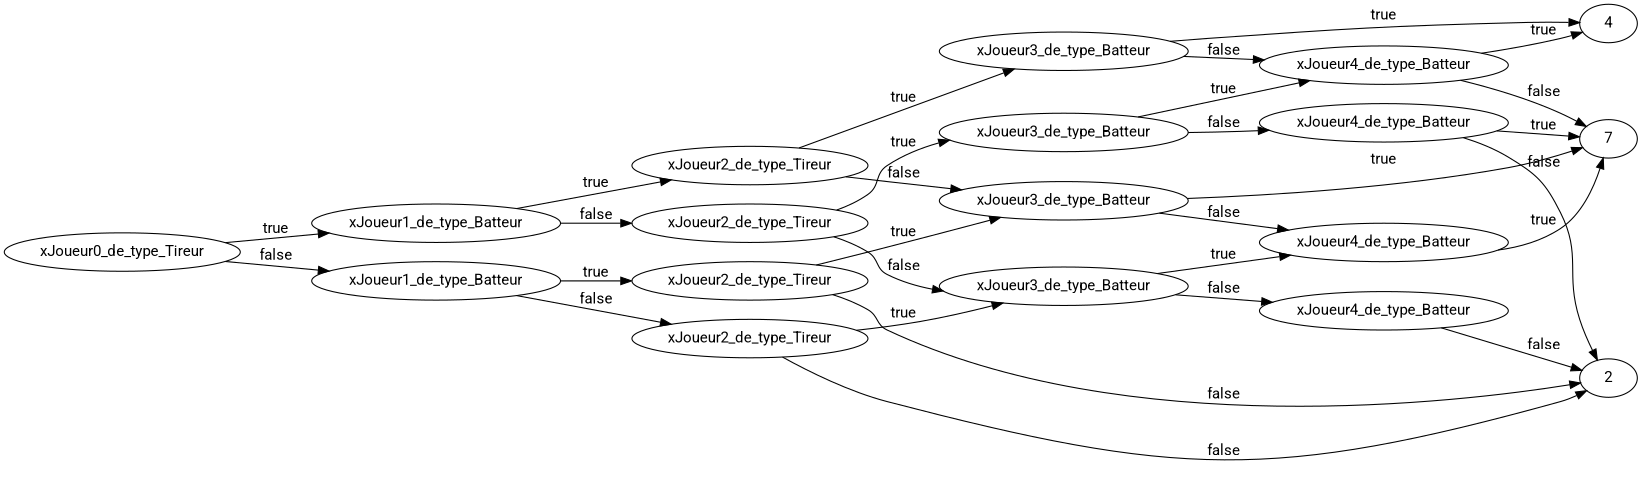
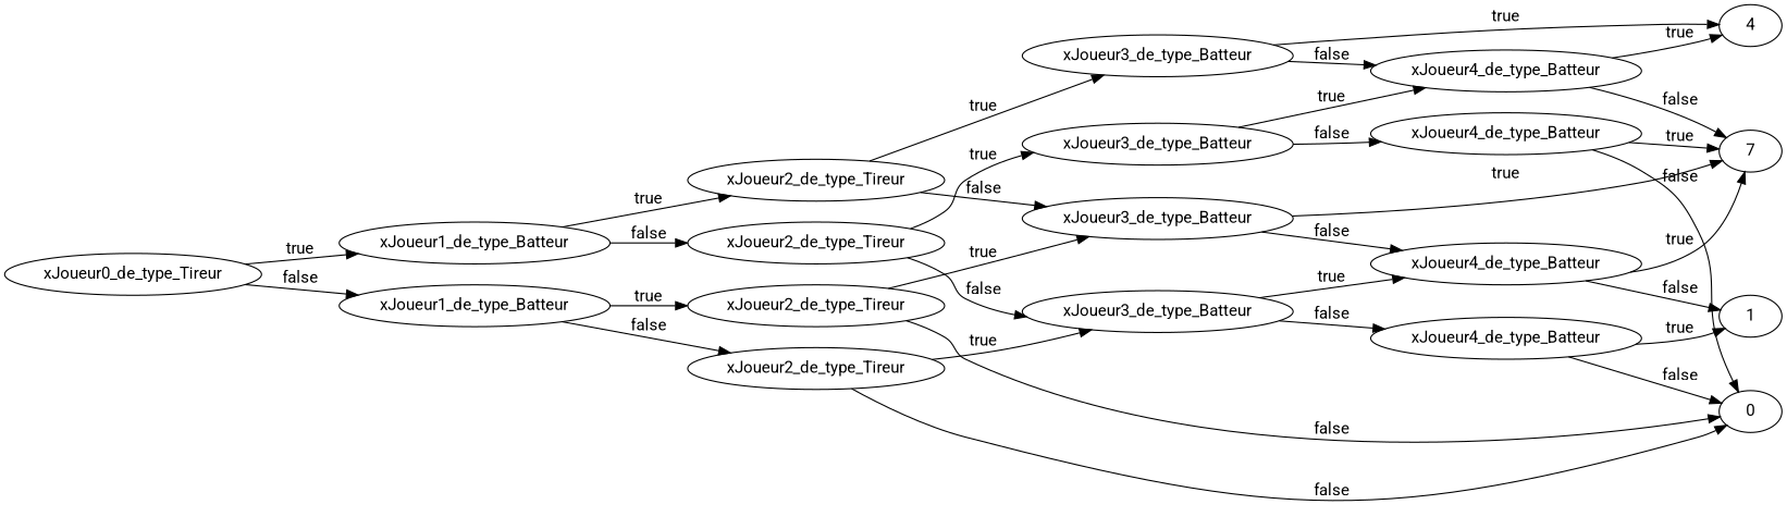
  digraph {
    fontname=Roboto
    rankdir=LR
    node [fontname=Roboto]
    edge [fontname=Roboto]
    n1 [label=xJoueur0_de_type_Tireur]
    n2 [label=xJoueur1_de_type_Batteur]
    n3 [label=xJoueur1_de_type_Batteur]
    n4 [label=xJoueur2_de_type_Tireur]
    n5 [label=xJoueur2_de_type_Tireur]
    n6 [label=xJoueur2_de_type_Tireur]
    n7 [label=xJoueur2_de_type_Tireur]
    n8 [label=xJoueur3_de_type_Batteur]
    n9 [label=xJoueur3_de_type_Batteur]
    n10 [label=xJoueur3_de_type_Batteur]
    n11 [label=xJoueur3_de_type_Batteur]
-   n12 [label=2]
+   n12 [label=0]
    n13 [label=xJoueur4_de_type_Batteur]
    n14 [label=7]
    n15 [label=xJoueur4_de_type_Batteur]
    n16 [label=xJoueur4_de_type_Batteur]
    n17 [label=4]
    n18 [label=xJoueur4_de_type_Batteur]
+   n19 [label=1]
    n1 -> n2 [label=true]
    n1 -> n3 [label=false]
    n2 -> n4 [label=true]
    n2 -> n5 [label=false]
    n3 -> n6 [label=true]
    n3 -> n7 [label=false]
    n4 -> n8 [label=false]
    n4 -> n9 [label=true]
    n5 -> n10 [label=false]
    n5 -> n11 [label=true]
    n6 -> n8 [label=true]
    n6 -> n12 [label=false]
    n7 -> n10 [label=true]
    n7 -> n12 [label=false]
    n8 -> n13 [label=false]
    n8 -> n14 [label=true]
    n9 -> n16 [label=false]
    n9 -> n17 [label=true]
    n10 -> n13 [label=true]
    n10 -> n15 [label=false]
    n11 -> n16 [label=true]
    n11 -> n18 [label=false]
    n13 -> n14 [label=true]
+   n13 -> n19 [label=false]
    n15 -> n12 [label=false]
+   n15 -> n19 [label=true]
    n16 -> n14 [label=false]
    n16 -> n17 [label=true]
    n18 -> n12 [label=false]
    n18 -> n14 [label=true]
  }
